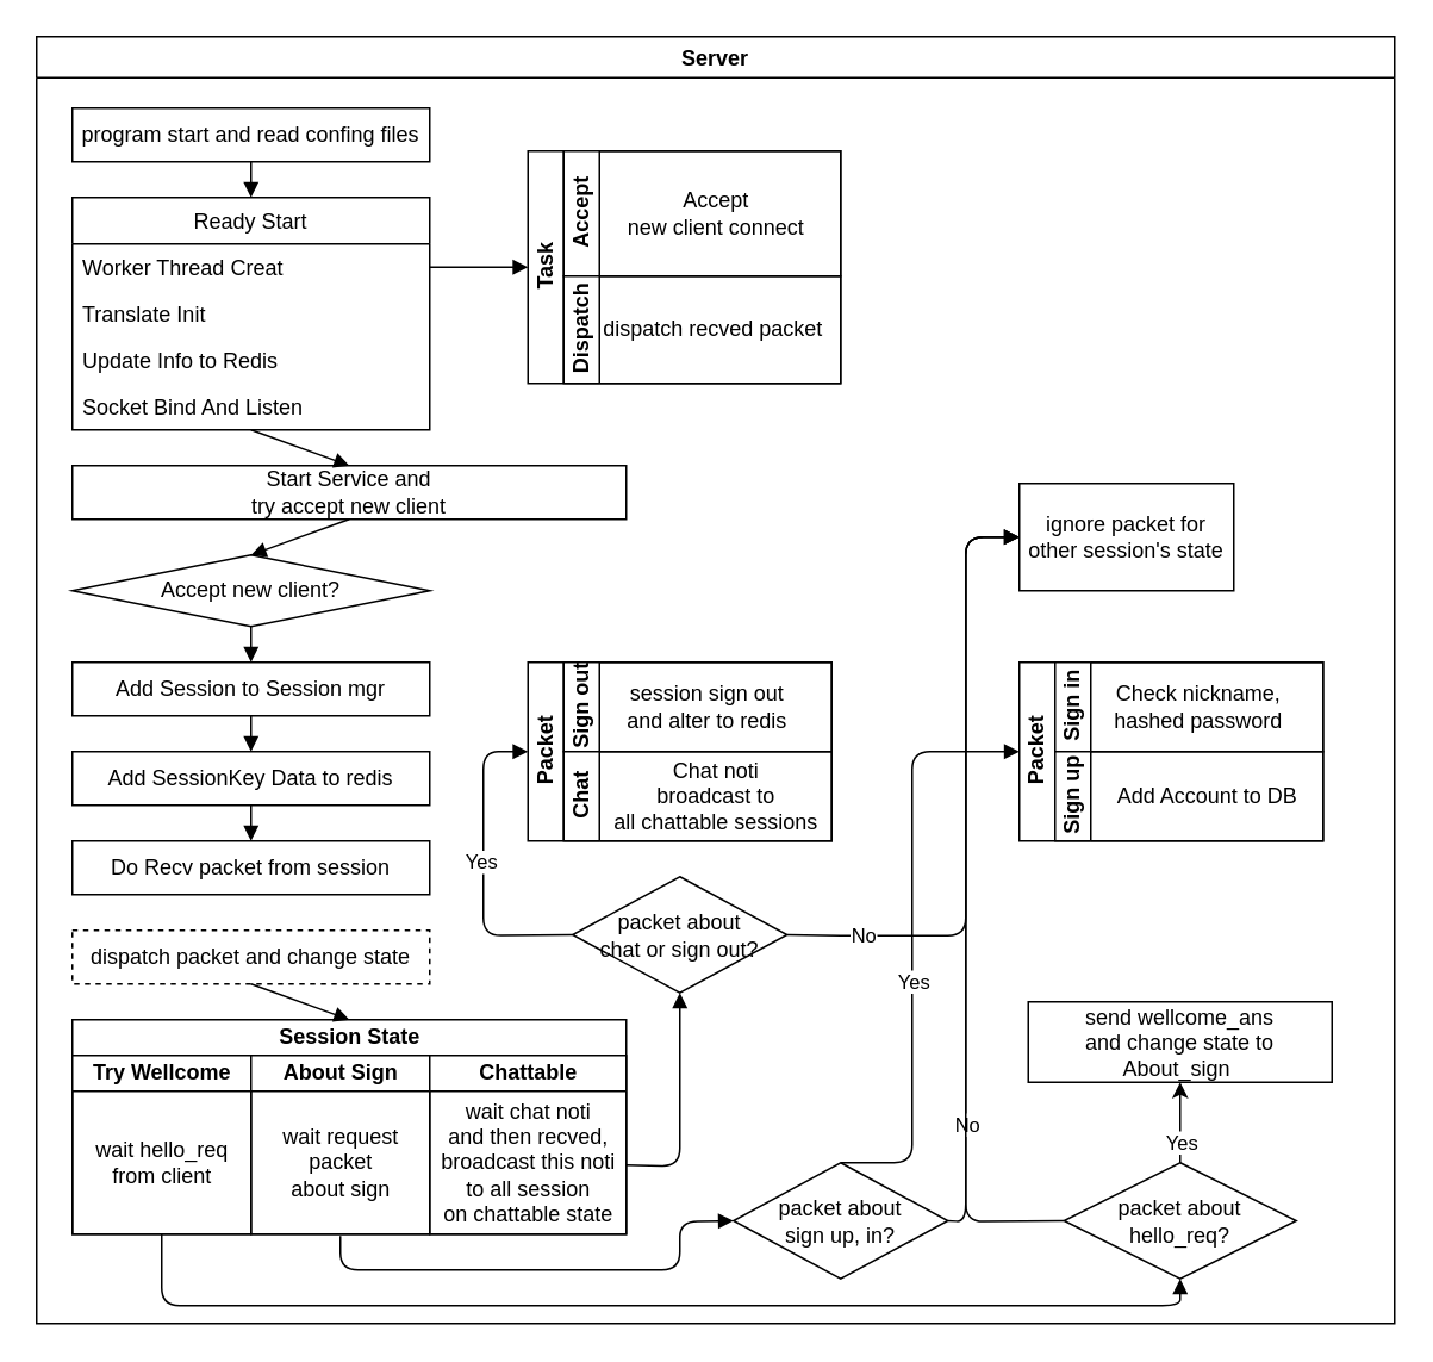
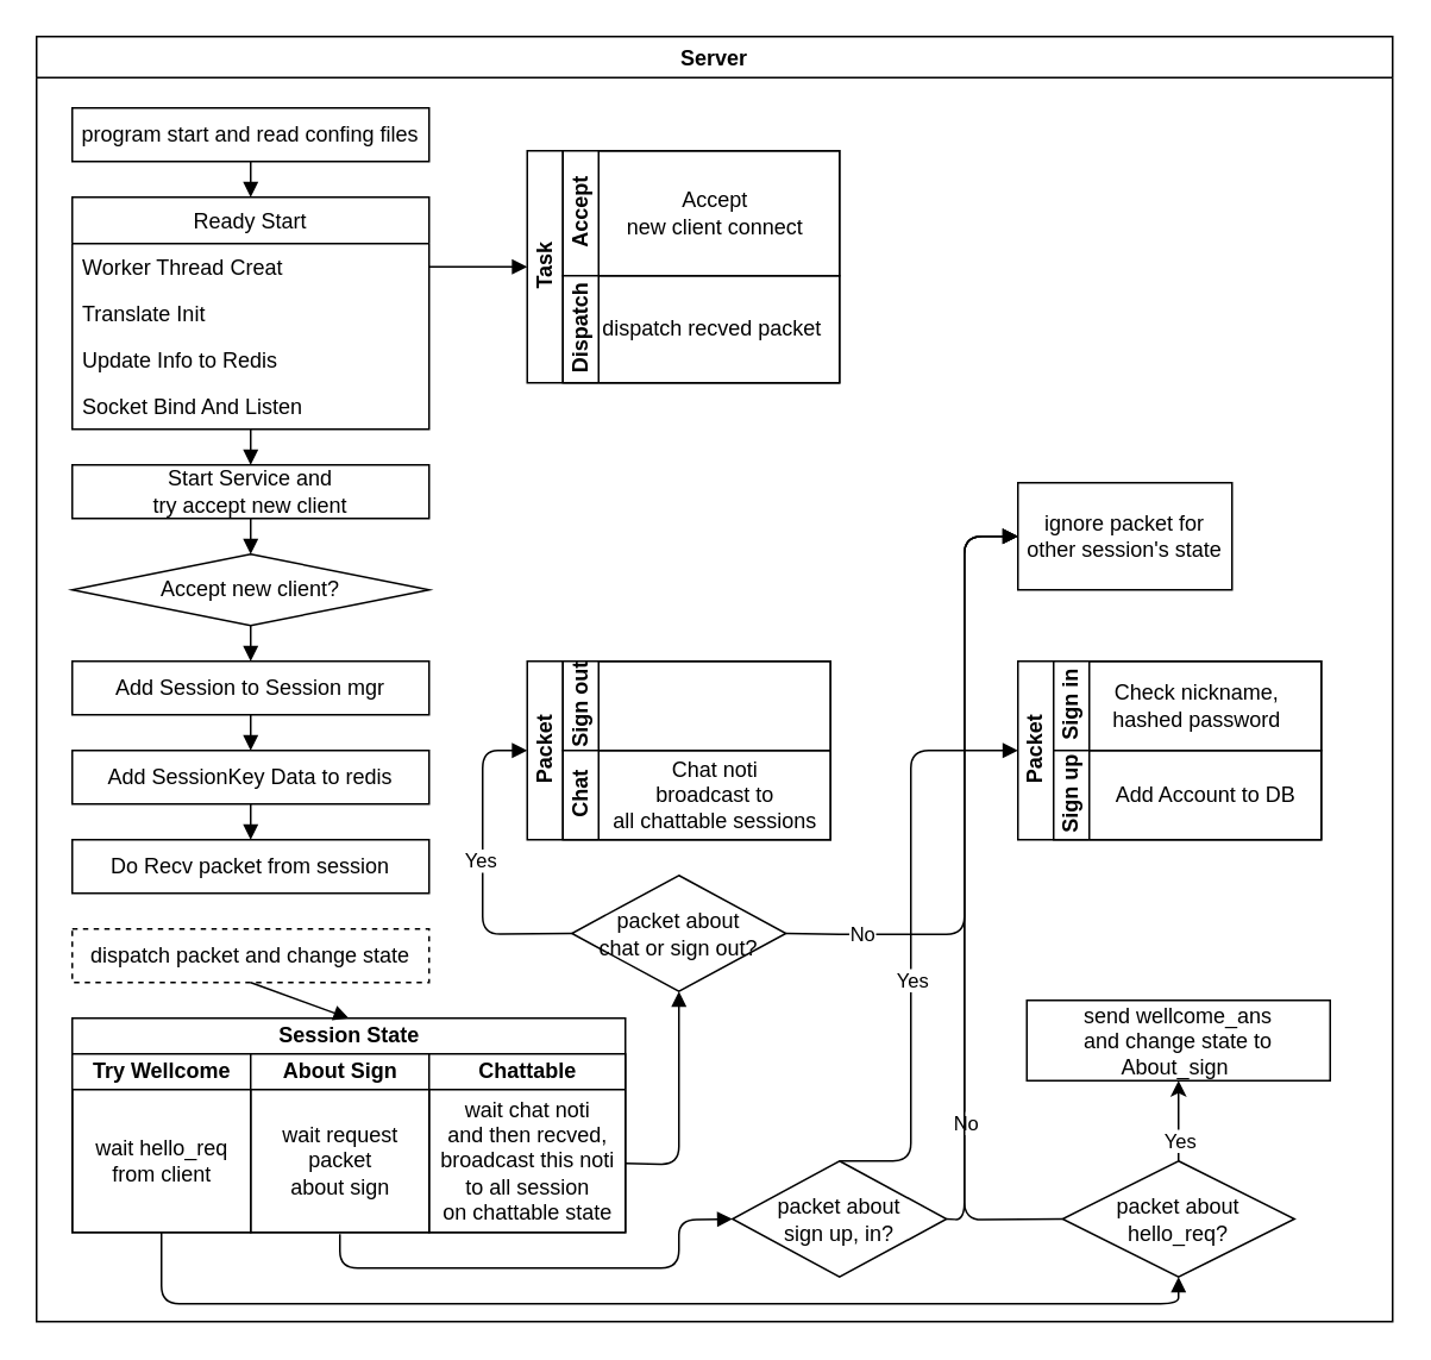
  <mxCell id="0" />
  <mxCell id="1" parent="0" />
  <mxCell id="2" value="Server" style="swimlane;" vertex="1" parent="1"><mxGeometry x="20" y="20" width="760" height="720" as="geometry" /></mxCell>
  <mxCell id="3" value="program start and read confing files" style="rounded=0;whiteSpace=wrap;html=1;" vertex="1" parent="2"><mxGeometry x="20" y="40" width="200" height="30" as="geometry" /></mxCell>
  <mxCell id="4" value="Ready Start" style="swimlane;fontStyle=0;childLayout=stackLayout;horizontal=1;startSize=26;fillColor=none;horizontalStack=0;resizeParent=1;resizeParentMax=0;resizeLast=0;collapsible=1;marginBottom=0;" vertex="1" parent="2"><mxGeometry x="20" y="90" width="200" height="130" as="geometry" /></mxCell>
  <mxCell id="5" value="Worker Thread Creat" style="text;strokeColor=none;fillColor=none;align=left;verticalAlign=top;spacingLeft=4;spacingRight=4;overflow=hidden;rotatable=0;points=[[0,0.5],[1,0.5]];portConstraint=eastwest;" vertex="1" parent="4"><mxGeometry y="26" width="200" height="26" as="geometry" /></mxCell>
  <mxCell id="6" value="Translate Init" style="text;strokeColor=none;fillColor=none;align=left;verticalAlign=top;spacingLeft=4;spacingRight=4;overflow=hidden;rotatable=0;points=[[0,0.5],[1,0.5]];portConstraint=eastwest;" vertex="1" parent="4"><mxGeometry y="52" width="200" height="26" as="geometry" /></mxCell>
  <mxCell id="7" value="Update Info to Redis" style="text;strokeColor=none;fillColor=none;align=left;verticalAlign=top;spacingLeft=4;spacingRight=4;overflow=hidden;rotatable=0;points=[[0,0.5],[1,0.5]];portConstraint=eastwest;" vertex="1" parent="4"><mxGeometry y="78" width="200" height="26" as="geometry" /></mxCell>
  <mxCell id="8" value="Socket Bind And Listen" style="text;strokeColor=none;fillColor=none;align=left;verticalAlign=top;spacingLeft=4;spacingRight=4;overflow=hidden;rotatable=0;points=[[0,0.5],[1,0.5]];portConstraint=eastwest;" vertex="1" parent="4"><mxGeometry y="104" width="200" height="26" as="geometry" /></mxCell>
- <mxCell id="9" value="Start Service and &lt;br&gt;try accept new client" style="rounded=0;whiteSpace=wrap;html=1;" vertex="1" parent="2"><mxGeometry x="20" y="240" width="310" height="30" as="geometry" /></mxCell>
+ <mxCell id="9" value="Start Service and &lt;br&gt;try accept new client" style="rounded=0;whiteSpace=wrap;html=1;" vertex="1" parent="2"><mxGeometry x="20" y="240" width="200" height="30" as="geometry" /></mxCell>
  <mxCell id="10" value="Accept new client?" style="rhombus;whiteSpace=wrap;html=1;" vertex="1" parent="2"><mxGeometry x="20" y="290" width="200" height="40" as="geometry" /></mxCell>
  <mxCell id="11" value="Add Session to Session mgr" style="rounded=0;whiteSpace=wrap;html=1;" vertex="1" parent="2"><mxGeometry x="20" y="350" width="200" height="30" as="geometry" /></mxCell>
  <mxCell id="12" value="Add SessionKey Data to redis" style="rounded=0;whiteSpace=wrap;html=1;" vertex="1" parent="2"><mxGeometry x="20" y="400" width="200" height="30" as="geometry" /></mxCell>
  <mxCell id="13" value="Do Recv packet from session" style="rounded=0;whiteSpace=wrap;html=1;" vertex="1" parent="2"><mxGeometry x="20" y="450" width="200" height="30" as="geometry" /></mxCell>
  <mxCell id="14" value="" style="endArrow=block;endFill=1;endSize=6;html=1;exitX=0.5;exitY=1;exitDx=0;exitDy=0;entryX=0.5;entryY=0;entryDx=0;entryDy=0;" edge="1" parent="2" source="3" target="4"><mxGeometry width="100" relative="1" as="geometry"><mxPoint x="320" y="340" as="sourcePoint" /><mxPoint x="420" y="340" as="targetPoint" /></mxGeometry></mxCell>
  <mxCell id="15" value="" style="endArrow=block;endFill=1;endSize=6;html=1;entryX=0.5;entryY=0;entryDx=0;entryDy=0;" edge="1" parent="2" target="9"><mxGeometry width="100" relative="1" as="geometry"><mxPoint x="120" y="220" as="sourcePoint" /><mxPoint x="420" y="340" as="targetPoint" /></mxGeometry></mxCell>
  <mxCell id="16" value="" style="endArrow=block;endFill=1;endSize=6;html=1;exitX=0.5;exitY=1;exitDx=0;exitDy=0;entryX=0.5;entryY=0;entryDx=0;entryDy=0;" edge="1" parent="2" source="9" target="10"><mxGeometry width="100" relative="1" as="geometry"><mxPoint x="320" y="340" as="sourcePoint" /><mxPoint x="420" y="340" as="targetPoint" /></mxGeometry></mxCell>
  <mxCell id="17" value="" style="endArrow=block;endFill=1;endSize=6;html=1;exitX=0.5;exitY=1;exitDx=0;exitDy=0;entryX=0.5;entryY=0;entryDx=0;entryDy=0;" edge="1" parent="2" source="10" target="11"><mxGeometry width="100" relative="1" as="geometry"><mxPoint x="320" y="340" as="sourcePoint" /><mxPoint x="420" y="340" as="targetPoint" /></mxGeometry></mxCell>
  <mxCell id="18" value="" style="endArrow=block;endFill=1;endSize=6;html=1;exitX=0.5;exitY=1;exitDx=0;exitDy=0;entryX=0.5;entryY=0;entryDx=0;entryDy=0;" edge="1" parent="2" source="11" target="12"><mxGeometry width="100" relative="1" as="geometry"><mxPoint x="320" y="340" as="sourcePoint" /><mxPoint x="420" y="340" as="targetPoint" /></mxGeometry></mxCell>
  <mxCell id="19" value="" style="endArrow=block;endFill=1;endSize=6;html=1;exitX=0.5;exitY=1;exitDx=0;exitDy=0;entryX=0.5;entryY=0;entryDx=0;entryDy=0;" edge="1" parent="2" source="12" target="13"><mxGeometry width="100" relative="1" as="geometry"><mxPoint x="320" y="340" as="sourcePoint" /><mxPoint x="420" y="340" as="targetPoint" /></mxGeometry></mxCell>
  <mxCell id="20" value="Session State" style="swimlane;html=1;childLayout=stackLayout;resizeParent=1;resizeParentMax=0;startSize=20;" vertex="1" parent="2"><mxGeometry x="20" y="550" width="310" height="120" as="geometry" /></mxCell>
  <mxCell id="21" value="Try Wellcome" style="swimlane;html=1;startSize=20;" vertex="1" parent="20"><mxGeometry y="20" width="100" height="100" as="geometry" /></mxCell>
  <mxCell id="22" value="wait hello_req &lt;br&gt;from client" style="text;html=1;align=center;verticalAlign=middle;resizable=0;points=[];autosize=1;strokeColor=none;" vertex="1" parent="21"><mxGeometry x="5" y="45" width="90" height="30" as="geometry" /></mxCell>
  <mxCell id="23" value="About Sign" style="swimlane;html=1;startSize=20;" vertex="1" parent="20"><mxGeometry x="100" y="20" width="100" height="100" as="geometry" /></mxCell>
  <mxCell id="24" value="wait request &lt;br&gt;packet &lt;br&gt;about sign" style="text;html=1;align=center;verticalAlign=middle;resizable=0;points=[];autosize=1;strokeColor=none;" vertex="1" parent="23"><mxGeometry x="10" y="35" width="80" height="50" as="geometry" /></mxCell>
  <mxCell id="25" value="Chattable" style="swimlane;html=1;startSize=20;" vertex="1" parent="20"><mxGeometry x="200" y="20" width="110" height="100" as="geometry" /></mxCell>
  <mxCell id="26" value="wait chat noti &lt;br&gt;and then recved, &lt;br&gt;broadcast this noti &lt;br&gt;to all session &lt;br&gt;on chattable state" style="text;html=1;align=center;verticalAlign=middle;resizable=0;points=[];autosize=1;strokeColor=none;" vertex="1" parent="25"><mxGeometry y="20" width="110" height="80" as="geometry" /></mxCell>
  <mxCell id="27" value="dispatch packet and change state" style="rounded=0;whiteSpace=wrap;html=1;dashed=1;" vertex="1" parent="2"><mxGeometry x="20" y="500" width="200" height="30" as="geometry" /></mxCell>
  <mxCell id="28" value="" style="endArrow=block;endFill=1;endSize=6;html=1;exitX=0.5;exitY=1;exitDx=0;exitDy=0;entryX=0.5;entryY=0;entryDx=0;entryDy=0;" edge="1" parent="2" source="27" target="20"><mxGeometry width="100" relative="1" as="geometry"><mxPoint x="20" y="440" as="sourcePoint" /><mxPoint x="120" y="440" as="targetPoint" /><Array as="points" /></mxGeometry></mxCell>
  <mxCell id="29" value="packet about &lt;br&gt;sign up, in?" style="rhombus;whiteSpace=wrap;html=1;" vertex="1" parent="2"><mxGeometry x="390" y="630" width="120" height="65" as="geometry" /></mxCell>
  <mxCell id="30" value="packet about &lt;br&gt;hello_req?" style="rhombus;whiteSpace=wrap;html=1;" vertex="1" parent="2"><mxGeometry x="575" y="630" width="130" height="65" as="geometry" /></mxCell>
  <mxCell id="31" value="send wellcome_ans&lt;br&gt;and change state to About_sign&amp;nbsp;" style="rounded=0;whiteSpace=wrap;html=1;" vertex="1" parent="2"><mxGeometry x="555" y="540" width="170" height="45" as="geometry" /></mxCell>
  <mxCell id="32" value="" style="endArrow=classic;html=1;exitX=0.5;exitY=0;exitDx=0;exitDy=0;" edge="1" parent="2" source="30" target="31"><mxGeometry width="50" height="50" relative="1" as="geometry"><mxPoint x="40" y="440" as="sourcePoint" /><mxPoint x="640" y="590" as="targetPoint" /></mxGeometry></mxCell>
  <mxCell id="33" value="Yes" style="edgeLabel;html=1;align=center;verticalAlign=middle;resizable=0;points=[];" vertex="1" connectable="0" parent="32"><mxGeometry x="-0.467" relative="1" as="geometry"><mxPoint as="offset" /></mxGeometry></mxCell>
  <mxCell id="34" value="packet about &lt;br&gt;chat or sign out?" style="rhombus;whiteSpace=wrap;html=1;" vertex="1" parent="2"><mxGeometry x="300" y="470" width="120" height="65" as="geometry" /></mxCell>
  <mxCell id="35" value="" style="endArrow=block;endFill=1;endSize=6;html=1;entryX=0.5;entryY=1;entryDx=0;entryDy=0;" edge="1" parent="2" source="26" target="34"><mxGeometry width="100" relative="1" as="geometry"><mxPoint x="20" y="390" as="sourcePoint" /><mxPoint x="360" y="370" as="targetPoint" /><Array as="points"><mxPoint x="360" y="632" /></Array></mxGeometry></mxCell>
  <mxCell id="36" value="Packet" style="swimlane;html=1;childLayout=stackLayout;resizeParent=1;resizeParentMax=0;horizontal=0;startSize=20;horizontalStack=0;" vertex="1" parent="2"><mxGeometry x="275" y="350" width="170" height="100" as="geometry" /></mxCell>
  <mxCell id="37" value="Sign out" style="swimlane;html=1;startSize=20;horizontal=0;" vertex="1" parent="36"><mxGeometry x="20" width="150" height="50" as="geometry" /></mxCell>
- <mxCell id="38" value="session sign out &lt;br&gt;and alter to redis" style="text;html=1;align=center;verticalAlign=middle;resizable=0;points=[];autosize=1;strokeColor=none;" vertex="1" parent="37"><mxGeometry x="30" y="10" width="100" height="30" as="geometry" /></mxCell>
  <mxCell id="39" value="Chat" style="swimlane;html=1;startSize=20;horizontal=0;" vertex="1" parent="36"><mxGeometry x="20" y="50" width="150" height="50" as="geometry" /></mxCell>
  <mxCell id="40" value="Chat noti &lt;br&gt;broadcast to &lt;br&gt;all chattable sessions" style="text;html=1;align=center;verticalAlign=middle;resizable=0;points=[];autosize=1;strokeColor=none;" vertex="1" parent="39"><mxGeometry x="20" width="130" height="50" as="geometry" /></mxCell>
  <mxCell id="41" value="" style="endArrow=block;endFill=1;endSize=6;html=1;exitX=0;exitY=0.5;exitDx=0;exitDy=0;entryX=0;entryY=0.5;entryDx=0;entryDy=0;" edge="1" parent="2" source="34" target="36"><mxGeometry width="100" relative="1" as="geometry"><mxPoint x="20" y="380" as="sourcePoint" /><mxPoint x="120" y="380" as="targetPoint" /><Array as="points"><mxPoint x="250" y="503" /><mxPoint x="250" y="400" /></Array></mxGeometry></mxCell>
  <mxCell id="42" value="Yes" style="edgeLabel;html=1;align=center;verticalAlign=middle;resizable=0;points=[];" vertex="1" connectable="0" parent="41"><mxGeometry x="0.034" y="2" relative="1" as="geometry"><mxPoint as="offset" /></mxGeometry></mxCell>
  <mxCell id="43" value="Packet" style="swimlane;html=1;childLayout=stackLayout;resizeParent=1;resizeParentMax=0;horizontal=0;startSize=20;horizontalStack=0;" vertex="1" parent="2"><mxGeometry x="550" y="350" width="170" height="100" as="geometry" /></mxCell>
  <mxCell id="44" value="Sign in" style="swimlane;html=1;startSize=20;horizontal=0;" vertex="1" parent="43"><mxGeometry x="20" width="150" height="50" as="geometry" /></mxCell>
  <mxCell id="45" value="Check nickname, &lt;br&gt;hashed password" style="text;html=1;align=center;verticalAlign=middle;resizable=0;points=[];autosize=1;strokeColor=none;" vertex="1" parent="44"><mxGeometry x="25" y="10" width="110" height="30" as="geometry" /></mxCell>
  <mxCell id="46" value="Sign up" style="swimlane;html=1;startSize=20;horizontal=0;" vertex="1" parent="43"><mxGeometry x="20" y="50" width="150" height="50" as="geometry" /></mxCell>
  <mxCell id="47" value="Add Account to DB" style="text;html=1;align=center;verticalAlign=middle;resizable=0;points=[];autosize=1;strokeColor=none;" vertex="1" parent="46"><mxGeometry x="25" y="15" width="120" height="20" as="geometry" /></mxCell>
  <mxCell id="48" value="" style="endArrow=block;endFill=1;endSize=6;html=1;exitX=0.5;exitY=0;exitDx=0;exitDy=0;entryX=0;entryY=0.5;entryDx=0;entryDy=0;" edge="1" parent="2" source="29" target="43"><mxGeometry width="100" relative="1" as="geometry"><mxPoint x="20" y="380" as="sourcePoint" /><mxPoint x="120" y="380" as="targetPoint" /><Array as="points"><mxPoint x="490" y="630" /><mxPoint x="490" y="400" /></Array></mxGeometry></mxCell>
  <mxCell id="49" value="Yes" style="edgeLabel;html=1;align=center;verticalAlign=middle;resizable=0;points=[];" vertex="1" connectable="0" parent="48"><mxGeometry x="-0.139" relative="1" as="geometry"><mxPoint as="offset" /></mxGeometry></mxCell>
  <mxCell id="50" value="ignore packet for other session's state" style="rounded=0;whiteSpace=wrap;html=1;" vertex="1" parent="2"><mxGeometry x="550" y="250" width="120" height="60" as="geometry" /></mxCell>
  <mxCell id="51" value="" style="endArrow=block;endFill=1;endSize=6;html=1;exitX=1;exitY=0.5;exitDx=0;exitDy=0;entryX=0;entryY=0.5;entryDx=0;entryDy=0;" edge="1" parent="2" source="34" target="50"><mxGeometry width="100" relative="1" as="geometry"><mxPoint x="20" y="380" as="sourcePoint" /><mxPoint x="120" y="380" as="targetPoint" /><Array as="points"><mxPoint x="450" y="503" /><mxPoint x="520" y="503" /><mxPoint x="520" y="280" /></Array></mxGeometry></mxCell>
  <mxCell id="52" value="No" style="edgeLabel;html=1;align=center;verticalAlign=middle;resizable=0;points=[];" vertex="1" connectable="0" parent="51"><mxGeometry x="-0.756" y="1" relative="1" as="geometry"><mxPoint as="offset" /></mxGeometry></mxCell>
  <mxCell id="53" value="" style="endArrow=block;endFill=1;endSize=6;html=1;exitX=1;exitY=0.5;exitDx=0;exitDy=0;entryX=0;entryY=0.5;entryDx=0;entryDy=0;" edge="1" parent="2" source="29" target="50"><mxGeometry width="100" relative="1" as="geometry"><mxPoint x="20" y="380" as="sourcePoint" /><mxPoint x="120" y="380" as="targetPoint" /><Array as="points"><mxPoint x="520" y="663" /><mxPoint x="520" y="280" /></Array></mxGeometry></mxCell>
  <mxCell id="54" value="No" style="edgeLabel;html=1;align=center;verticalAlign=middle;resizable=0;points=[];" vertex="1" connectable="0" parent="53"><mxGeometry x="-0.693" relative="1" as="geometry"><mxPoint as="offset" /></mxGeometry></mxCell>
  <mxCell id="55" value="" style="endArrow=block;endFill=1;endSize=6;html=1;exitX=0;exitY=0.5;exitDx=0;exitDy=0;entryX=0;entryY=0.5;entryDx=0;entryDy=0;" edge="1" parent="2" source="30" target="50"><mxGeometry width="100" relative="1" as="geometry"><mxPoint x="20" y="380" as="sourcePoint" /><mxPoint x="120" y="380" as="targetPoint" /><Array as="points"><mxPoint x="520" y="663" /><mxPoint x="520" y="280" /></Array></mxGeometry></mxCell>
  <mxCell id="56" value="Task" style="swimlane;html=1;childLayout=stackLayout;resizeParent=1;resizeParentMax=0;horizontal=0;startSize=20;horizontalStack=0;" vertex="1" parent="2"><mxGeometry x="275" y="64" width="175" height="130" as="geometry" /></mxCell>
  <mxCell id="57" value="Accept" style="swimlane;html=1;startSize=20;horizontal=0;" vertex="1" parent="56"><mxGeometry x="20" width="155" height="70" as="geometry" /></mxCell>
  <mxCell id="58" value="Accept &lt;br&gt;new client connect" style="text;html=1;align=center;verticalAlign=middle;resizable=0;points=[];autosize=1;strokeColor=none;" vertex="1" parent="57"><mxGeometry x="30" y="20" width="110" height="30" as="geometry" /></mxCell>
  <mxCell id="59" value="Dispatch" style="swimlane;html=1;startSize=20;horizontal=0;" vertex="1" parent="56"><mxGeometry x="20" y="70" width="155" height="60" as="geometry"><mxRectangle x="20" y="70" width="150" height="20" as="alternateBounds" /></mxGeometry></mxCell>
  <mxCell id="60" value="dispatch recved packet&amp;nbsp;" style="text;html=1;align=center;verticalAlign=middle;resizable=0;points=[];autosize=1;strokeColor=none;" vertex="1" parent="59"><mxGeometry x="15" y="20" width="140" height="20" as="geometry" /></mxCell>
  <mxCell id="61" value="" style="endArrow=block;endFill=1;endSize=6;html=1;entryX=0;entryY=0.5;entryDx=0;entryDy=0;exitX=1;exitY=0.5;exitDx=0;exitDy=0;" edge="1" parent="2" source="5" target="56"><mxGeometry width="100" relative="1" as="geometry"><mxPoint x="140" y="180" as="sourcePoint" /><mxPoint x="240" y="180" as="targetPoint" /></mxGeometry></mxCell>
  <mxCell id="62" value="" style="endArrow=block;endFill=1;endSize=6;html=1;entryX=0.5;entryY=1;entryDx=0;entryDy=0;" edge="1" parent="1" target="30"><mxGeometry width="100" relative="1" as="geometry"><mxPoint x="90" y="690" as="sourcePoint" /><mxPoint x="130" y="730" as="targetPoint" /><Array as="points"><mxPoint x="90" y="730" /><mxPoint x="660" y="730" /></Array></mxGeometry></mxCell>
  <mxCell id="63" value="" style="endArrow=block;endFill=1;endSize=6;html=1;entryX=0;entryY=0.5;entryDx=0;entryDy=0;" edge="1" parent="1" target="29"><mxGeometry width="100" relative="1" as="geometry"><mxPoint x="190" y="691" as="sourcePoint" /><mxPoint x="240" y="710" as="targetPoint" /><Array as="points"><mxPoint x="190" y="710" /><mxPoint x="380" y="710" /><mxPoint x="380" y="683" /></Array></mxGeometry></mxCell>
